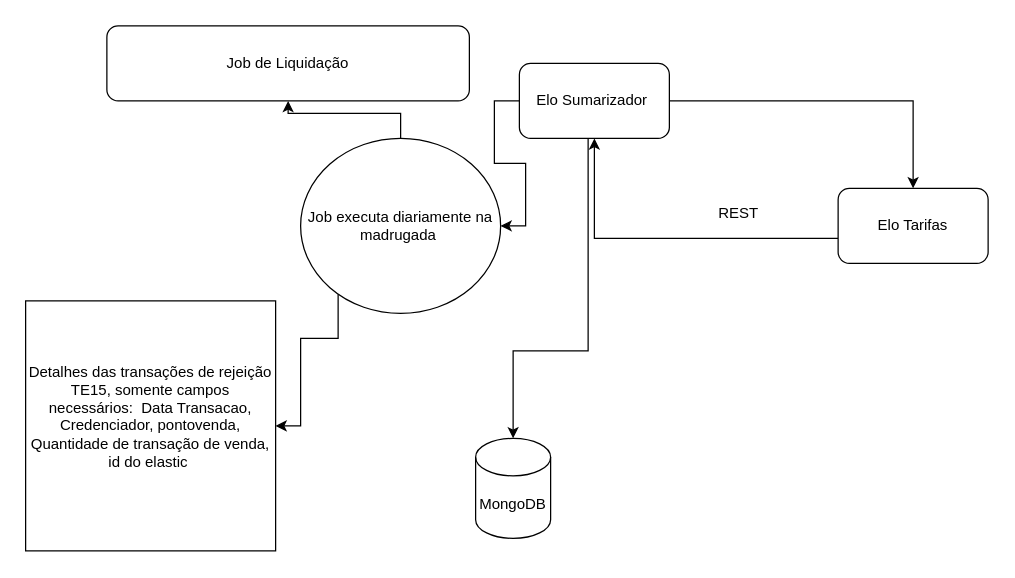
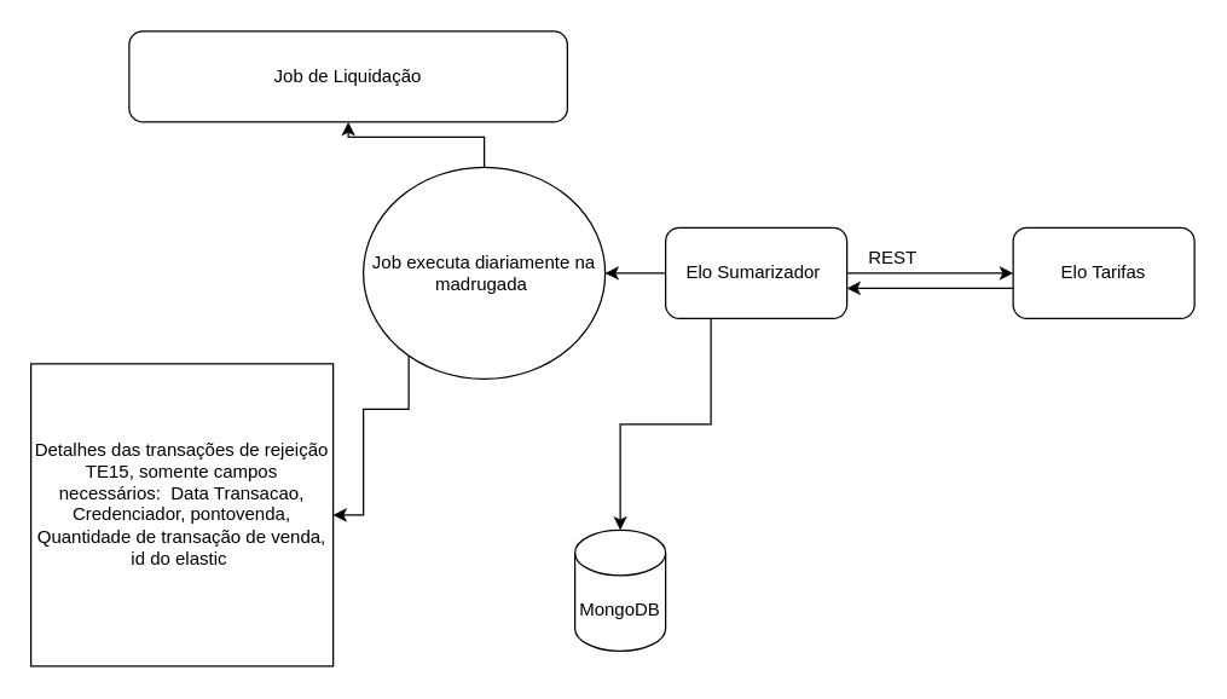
  <mxCell id="0" />
  <mxCell id="1" parent="0" />
  <mxCell id="2" value="" style="edgeStyle=orthogonalEdgeStyle;rounded=0;orthogonalLoop=1;jettySize=auto;html=1;" edge="1" parent="1" source="5" target="7"><mxGeometry relative="1" as="geometry" /></mxCell>
  <mxCell id="3" value="" style="edgeStyle=orthogonalEdgeStyle;rounded=0;orthogonalLoop=1;jettySize=auto;html=1;" edge="1" parent="1" source="5" target="11"><mxGeometry relative="1" as="geometry"><Array as="points"><mxPoint x="470" y="280" /><mxPoint x="410" y="280" /></Array></mxGeometry></mxCell>
  <mxCell id="4" value="" style="edgeStyle=orthogonalEdgeStyle;rounded=0;orthogonalLoop=1;jettySize=auto;html=1;" edge="1" parent="1" source="5" target="10"><mxGeometry relative="1" as="geometry" /></mxCell>
- <mxCell id="5" value="Elo Sumarizador&amp;nbsp;" style="rounded=1;whiteSpace=wrap;html=1;" vertex="1" parent="1"><mxGeometry x="415" y="50" width="120" height="60" as="geometry" /></mxCell>
+ <mxCell id="5" value="Elo Sumarizador&amp;nbsp;" style="rounded=1;whiteSpace=wrap;html=1;" vertex="1" parent="1"><mxGeometry x="440" y="150" width="120" height="60" as="geometry" /></mxCell>
  <mxCell id="6" value="" style="edgeStyle=orthogonalEdgeStyle;rounded=0;orthogonalLoop=1;jettySize=auto;html=1;" edge="1" parent="1" source="7" target="5"><mxGeometry relative="1" as="geometry"><Array as="points"><mxPoint x="630" y="190" /><mxPoint x="630" y="190" /></Array></mxGeometry></mxCell>
  <mxCell id="7" value="Elo Tarifas" style="rounded=1;whiteSpace=wrap;html=1;" vertex="1" parent="1"><mxGeometry x="670" y="150" width="120" height="60" as="geometry" /></mxCell>
  <mxCell id="8" value="" style="edgeStyle=orthogonalEdgeStyle;rounded=0;orthogonalLoop=1;jettySize=auto;html=1;" edge="1" parent="1" source="10" target="13"><mxGeometry relative="1" as="geometry" /></mxCell>
  <mxCell id="9" value="" style="edgeStyle=orthogonalEdgeStyle;rounded=0;orthogonalLoop=1;jettySize=auto;html=1;" edge="1" parent="1" source="10" target="12"><mxGeometry relative="1" as="geometry"><mxPoint x="105" y="290" as="targetPoint" /><Array as="points"><mxPoint x="270" y="270" /><mxPoint x="240" y="270" /><mxPoint x="240" y="340" /></Array></mxGeometry></mxCell>
  <mxCell id="10" value="Job executa diariamente na madrugada&amp;nbsp;" style="ellipse;whiteSpace=wrap;html=1;" vertex="1" parent="1"><mxGeometry x="240" y="110" width="160" height="140" as="geometry" /></mxCell>
  <mxCell id="11" value="MongoDB" style="shape=cylinder3;whiteSpace=wrap;html=1;boundedLbl=1;backgroundOutline=1;size=15;" vertex="1" parent="1"><mxGeometry x="380" y="350" width="60" height="80" as="geometry" /></mxCell>
  <mxCell id="12" value="Detalhes das transações de rejeição TE15, somente campos necessários:&amp;nbsp; Data Transacao, Credenciador, pontovenda, Quantidade de transação de venda, id do elastic&amp;nbsp;&lt;br&gt;&amp;nbsp;" style="whiteSpace=wrap;html=1;aspect=fixed;" vertex="1" parent="1"><mxGeometry x="20" y="240" width="200" height="200" as="geometry" /></mxCell>
  <mxCell id="13" value="Job de Liquidação" style="rounded=1;whiteSpace=wrap;html=1;" vertex="1" parent="1"><mxGeometry x="85" y="20" width="290" height="60" as="geometry" /></mxCell>
  <mxCell id="14" value="REST&lt;br&gt;" style="text;html=1;align=center;verticalAlign=middle;resizable=0;points=[];autosize=1;strokeColor=none;fillColor=none;" vertex="1" parent="1"><mxGeometry x="565" y="160" width="50" height="20" as="geometry" /></mxCell>
